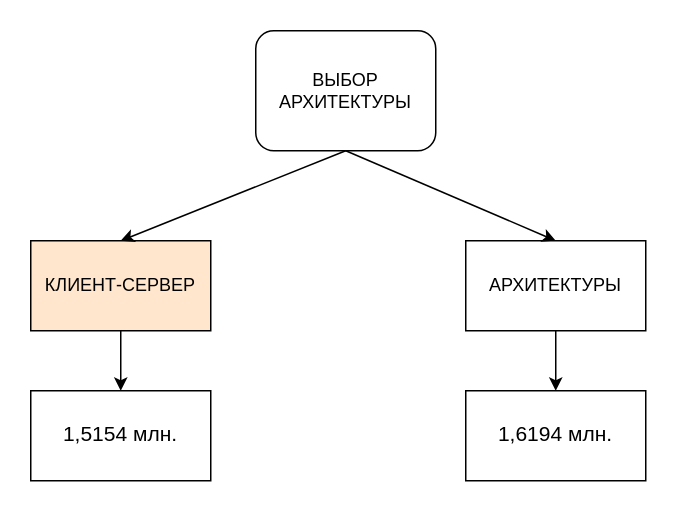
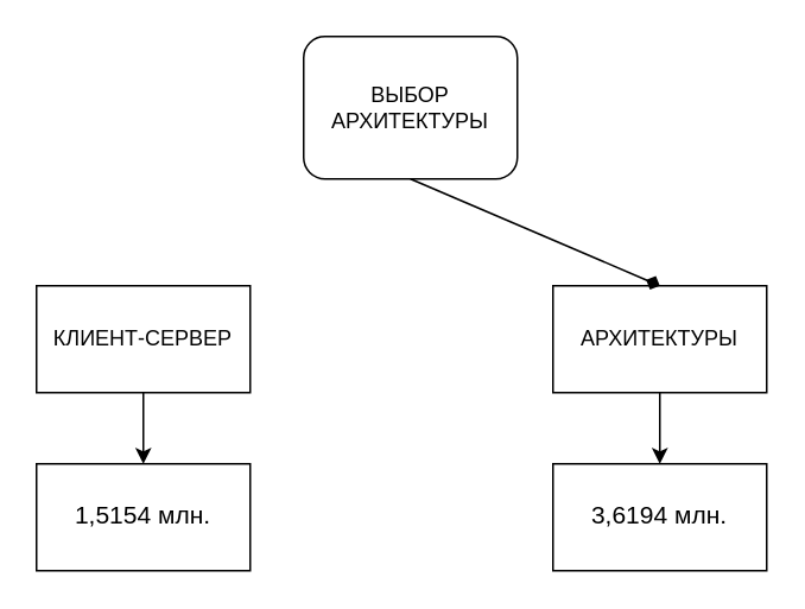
  <mxCell id="0" />
  <mxCell id="1" parent="0" />
  <mxCell id="2" value="ВЫБОР АРХИТЕКТУРЫ" style="whiteSpace=wrap;html=1;rounded=1;" parent="1" vertex="1"><mxGeometry x="170" y="20" width="120" height="80" as="geometry" /></mxCell>
- <mxCell id="3" value="КЛИЕНТ-СЕРВЕР" style="rounded=0;whiteSpace=wrap;html=1;fillColor=#ffe6cc;" parent="1" vertex="1"><mxGeometry x="20" y="160" width="120" height="60" as="geometry" /></mxCell>
+ <mxCell id="3" value="КЛИЕНТ-СЕРВЕР" style="rounded=0;whiteSpace=wrap;html=1;" parent="1" vertex="1"><mxGeometry x="20" y="160" width="120" height="60" as="geometry" /></mxCell>
  <mxCell id="4" value="АРХИТЕКТУРЫ" style="rounded=0;whiteSpace=wrap;html=1;" parent="1" vertex="1"><mxGeometry x="310" y="160" width="120" height="60" as="geometry" /></mxCell>
- <mxCell id="5" value="" style="endArrow=classic;html=1;rounded=0;exitX=0.5;exitY=1;exitDx=0;exitDy=0;entryX=0.5;entryY=0;entryDx=0;entryDy=0;" parent="1" source="2" target="4" edge="1"><mxGeometry width="50" height="50" relative="1" as="geometry"><mxPoint x="210" y="230" as="sourcePoint" /><mxPoint x="260" y="180" as="targetPoint" /></mxGeometry></mxCell>
- <mxCell id="6" value="" style="endArrow=classic;html=1;rounded=0;exitX=0.5;exitY=1;exitDx=0;exitDy=0;entryX=0.5;entryY=0;entryDx=0;entryDy=0;" parent="1" source="2" target="3" edge="1"><mxGeometry width="50" height="50" relative="1" as="geometry"><mxPoint x="170" y="230" as="sourcePoint" /><mxPoint x="220" y="180" as="targetPoint" /></mxGeometry></mxCell>
+ <mxCell id="5" value="" style="endArrow=diamond;html=1;rounded=0;exitX=0.5;exitY=1;exitDx=0;exitDy=0;entryX=0.5;entryY=0;entryDx=0;entryDy=0;" parent="1" source="2" target="4" edge="1"><mxGeometry width="50" height="50" relative="1" as="geometry"><mxPoint x="210" y="230" as="sourcePoint" /><mxPoint x="260" y="180" as="targetPoint" /></mxGeometry></mxCell>
  <mxCell id="7" value="" style="endArrow=classic;html=1;rounded=0;entryX=0.5;entryY=0;entryDx=0;entryDy=0;" parent="1" edge="1"><mxGeometry width="50" height="50" relative="1" as="geometry"><mxPoint x="80" y="220" as="sourcePoint" /><mxPoint x="80" y="260" as="targetPoint" /></mxGeometry></mxCell>
  <mxCell id="8" value="" style="endArrow=classic;html=1;rounded=0;entryX=0.5;entryY=0;entryDx=0;entryDy=0;" parent="1" edge="1"><mxGeometry width="50" height="50" relative="1" as="geometry"><mxPoint x="370" y="220" as="sourcePoint" /><mxPoint x="370" y="260" as="targetPoint" /></mxGeometry></mxCell>
  <mxCell id="9" value="&lt;span style=&quot;line-height: 107%;&quot;&gt;&lt;font style=&quot;font-size: 14px;&quot;&gt;1,5154 млн.&lt;/font&gt;&lt;/span&gt;" style="rounded=0;whiteSpace=wrap;html=1;fillColor=#FFFFFF;" parent="1" vertex="1"><mxGeometry x="20" y="260" width="120" height="60" as="geometry" /></mxCell>
- <mxCell id="10" value="&lt;span style=&quot;line-height: 107%;&quot;&gt;&lt;font style=&quot;font-size: 14px;&quot;&gt;1,6194 млн.&lt;/font&gt;&lt;/span&gt;" style="rounded=0;whiteSpace=wrap;html=1;fillColor=#FFFFFF;" parent="1" vertex="1"><mxGeometry x="310" y="260" width="120" height="60" as="geometry" /></mxCell>
+ <mxCell id="10" value="&lt;span style=&quot;line-height: 107%;&quot;&gt;&lt;font style=&quot;font-size: 14px;&quot;&gt;3,6194 млн.&lt;/font&gt;&lt;/span&gt;" style="rounded=0;whiteSpace=wrap;html=1;fillColor=#FFFFFF;" parent="1" vertex="1"><mxGeometry x="310" y="260" width="120" height="60" as="geometry" /></mxCell>
